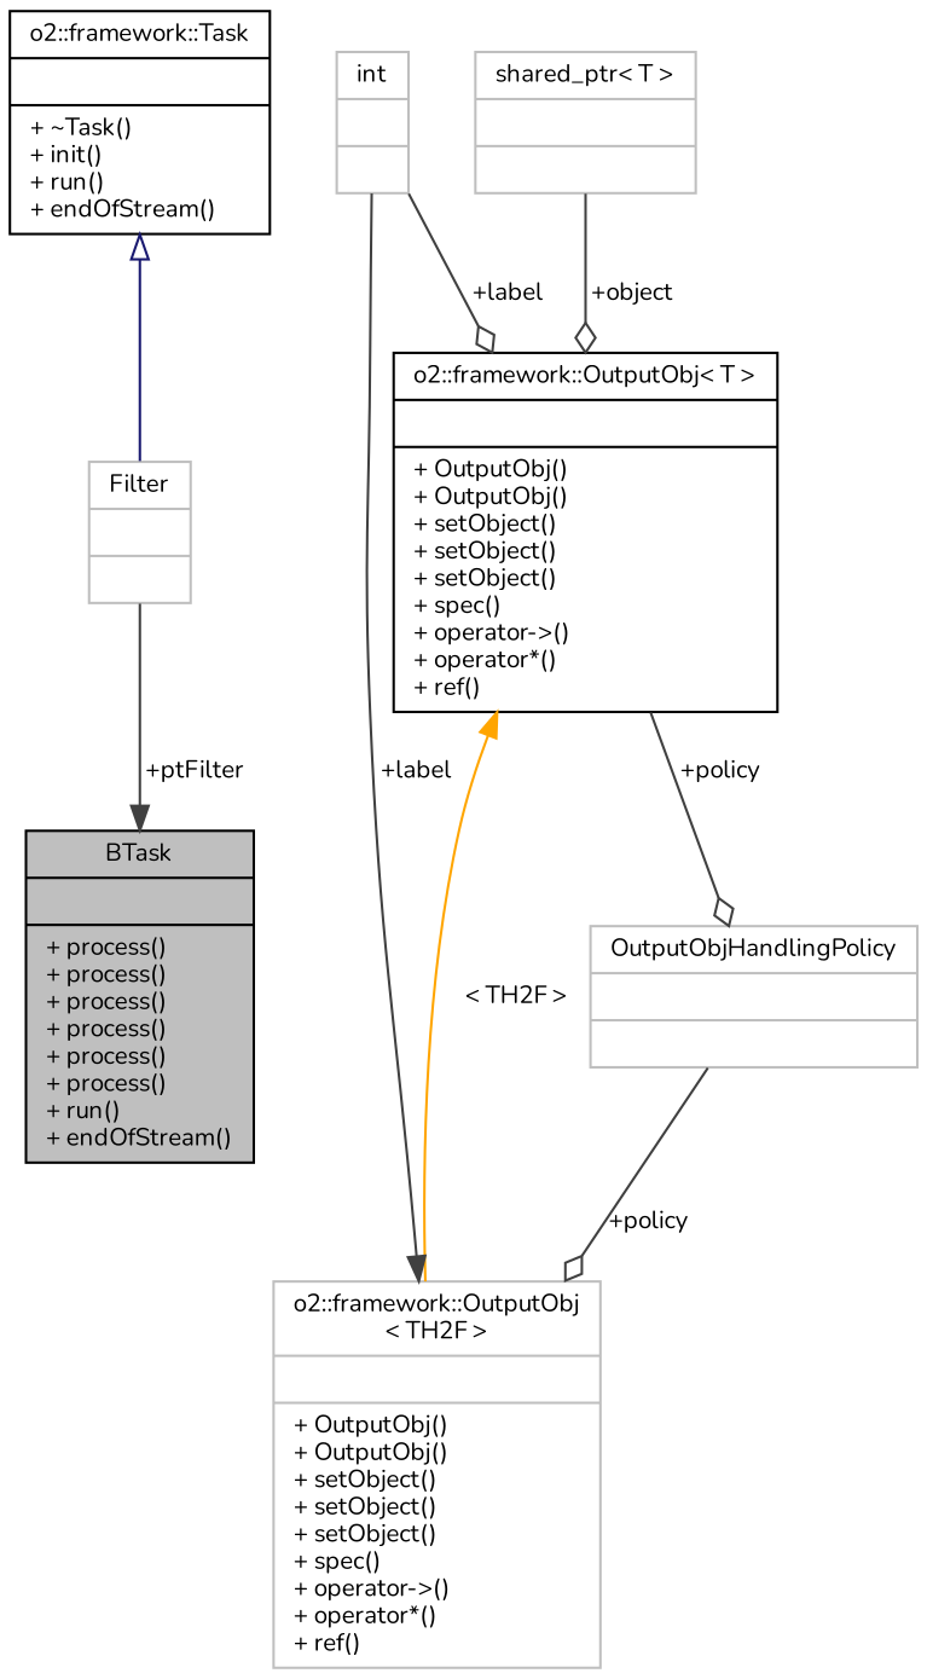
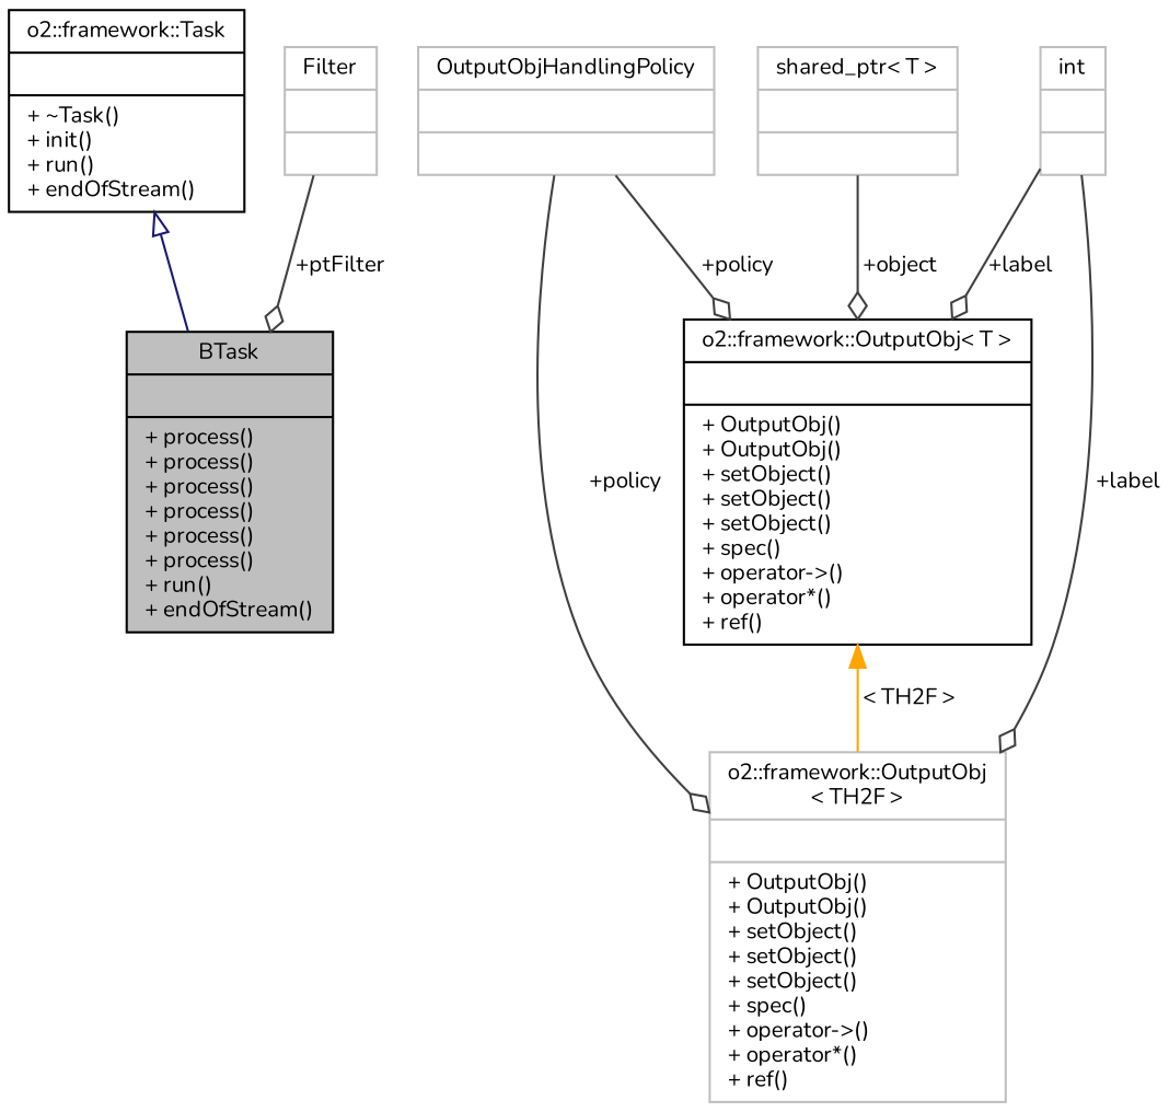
  digraph {
    fontname=Nunito
    node [color=grey75 fontname=Nunito fontsize=10 shape=record]
    edge [color=grey25 fontname=Nunito fontsize=10 labelfontname=Helvetica labelfontsize=10 style=solid arrowhead=odiamond]
    n1 [color=black fillcolor=grey75 fontcolor=black height=0.2 label="{BTask\n||+ process()\l+ process()\l+ process()\l+ process()\l+ process()\l+ process()\l+ run()\l+ endOfStream()\l}" style=filled width=0.4]
    n2 [color=black height=0.2 label="{o2::framework::Task\n||+ ~Task()\l+ init()\l+ run()\l+ endOfStream()\l}" width=0.4]
    n3 [height=0.2 label="{Filter\n||}" width=0.4]
    n4 [height=0.2 label="{o2::framework::OutputObj\l\< TH2F \>\n||+ OutputObj()\l+ OutputObj()\l+ setObject()\l+ setObject()\l+ setObject()\l+ spec()\l+ operator-\>()\l+ operator*()\l+ ref()\l}" width=0.4]
    n5 [height=0.2 label="{OutputObjHandlingPolicy\n||}" width=0.4]
    n6 [color=black height=0.2 label="{o2::framework::OutputObj\< T \>\n||+ OutputObj()\l+ OutputObj()\l+ setObject()\l+ setObject()\l+ setObject()\l+ spec()\l+ operator-\>()\l+ operator*()\l+ ref()\l}" width=0.4]
    n7 [height=0.2 label="{int\n||}" width=0.4]
    n8 [height=0.2 label="{shared_ptr\< T \>\n||}" width=0.4]
-   n2 -> n3 [arrowtail=onormal color=midnightblue dir=back arrowhead=""]
-   n3 -> n1 [arrowhead=normal label=" +ptFilter"]
+   n2 -> n1 [arrowtail=onormal color=midnightblue dir=back arrowhead=""]
+   n3 -> n1 [label=" +ptFilter"]
    n5 -> n4 [label=" +policy"]
-   n6 -> n5 [label=" +policy"]
+   n5 -> n6 [label=" +policy"]
    n6 -> n4 [color=orange dir=back label=" \< TH2F \>" arrowhead=""]
-   n7 -> n4 [arrowhead=normal label=" +label"]
+   n7 -> n4 [label=" +label"]
    n7 -> n6 [label=" +label"]
    n8 -> n6 [label=" +object"]
  }
